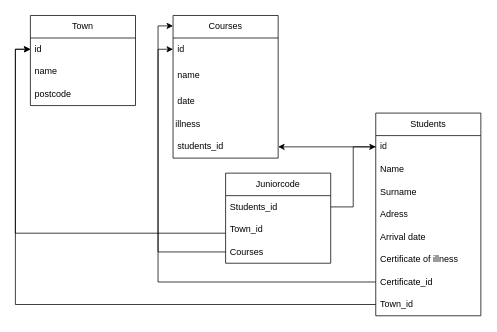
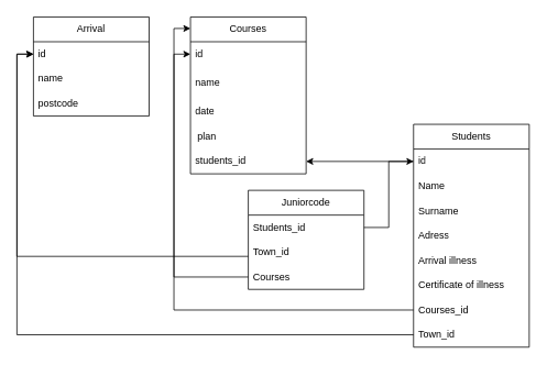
  <mxCell id="0" />
  <mxCell id="1" parent="0" />
- <mxCell id="2" value="Town" style="swimlane;fontStyle=0;childLayout=stackLayout;horizontal=1;startSize=30;horizontalStack=0;resizeParent=1;resizeParentMax=0;resizeLast=0;collapsible=1;marginBottom=0;whiteSpace=wrap;html=1;" vertex="1" parent="1"><mxGeometry x="40" y="20" width="140" height="120" as="geometry" /></mxCell>
+ <mxCell id="2" value="Arrival" style="swimlane;fontStyle=0;childLayout=stackLayout;horizontal=1;startSize=30;horizontalStack=0;resizeParent=1;resizeParentMax=0;resizeLast=0;collapsible=1;marginBottom=0;whiteSpace=wrap;html=1;" vertex="1" parent="1"><mxGeometry x="40" y="20" width="140" height="120" as="geometry" /></mxCell>
  <mxCell id="3" value="id" style="text;strokeColor=none;fillColor=none;align=left;verticalAlign=middle;spacingLeft=4;spacingRight=4;overflow=hidden;points=[[0,0.5],[1,0.5]];portConstraint=eastwest;rotatable=0;whiteSpace=wrap;html=1;" vertex="1" parent="2"><mxGeometry y="30" width="140" height="30" as="geometry" /></mxCell>
  <mxCell id="4" value="name" style="text;strokeColor=none;fillColor=none;align=left;verticalAlign=middle;spacingLeft=4;spacingRight=4;overflow=hidden;points=[[0,0.5],[1,0.5]];portConstraint=eastwest;rotatable=0;whiteSpace=wrap;html=1;" vertex="1" parent="2"><mxGeometry y="60" width="140" height="30" as="geometry" /></mxCell>
  <mxCell id="5" value="postcode" style="text;strokeColor=none;fillColor=none;align=left;verticalAlign=middle;spacingLeft=4;spacingRight=4;overflow=hidden;points=[[0,0.5],[1,0.5]];portConstraint=eastwest;rotatable=0;whiteSpace=wrap;html=1;" vertex="1" parent="2"><mxGeometry y="90" width="140" height="30" as="geometry" /></mxCell>
  <mxCell id="6" value="Courses" style="swimlane;fontStyle=0;childLayout=stackLayout;horizontal=1;startSize=30;horizontalStack=0;resizeParent=1;resizeParentMax=0;resizeLast=0;collapsible=1;marginBottom=0;whiteSpace=wrap;html=1;" vertex="1" parent="1"><mxGeometry x="230" y="20" width="140" height="190" as="geometry" /></mxCell>
  <mxCell id="7" value="id" style="text;strokeColor=none;fillColor=none;align=left;verticalAlign=middle;spacingLeft=4;spacingRight=4;overflow=hidden;points=[[0,0.5],[1,0.5]];portConstraint=eastwest;rotatable=0;whiteSpace=wrap;html=1;" vertex="1" parent="6"><mxGeometry y="30" width="140" height="30" as="geometry" /></mxCell>
  <mxCell id="8" value="name" style="text;strokeColor=none;fillColor=none;align=left;verticalAlign=middle;spacingLeft=4;spacingRight=4;overflow=hidden;points=[[0,0.5],[1,0.5]];portConstraint=eastwest;rotatable=0;whiteSpace=wrap;html=1;" vertex="1" parent="6"><mxGeometry y="60" width="140" height="40" as="geometry" /></mxCell>
  <mxCell id="9" value="date" style="text;strokeColor=none;fillColor=none;align=left;verticalAlign=middle;spacingLeft=4;spacingRight=4;overflow=hidden;points=[[0,0.5],[1,0.5]];portConstraint=eastwest;rotatable=0;whiteSpace=wrap;html=1;" vertex="1" parent="6"><mxGeometry y="100" width="140" height="30" as="geometry" /></mxCell>
  <mxCell id="10" style="text;strokeColor=none;fillColor=none;align=left;verticalAlign=middle;spacingLeft=4;spacingRight=4;overflow=hidden;points=[[0,0.5],[1,0.5]];portConstraint=eastwest;rotatable=0;whiteSpace=wrap;html=1;" vertex="1" parent="6"><mxGeometry y="130" width="140" height="30" as="geometry" /></mxCell>
  <mxCell id="11" value="students_id" style="text;strokeColor=none;fillColor=none;align=left;verticalAlign=middle;spacingLeft=4;spacingRight=4;overflow=hidden;points=[[0,0.5],[1,0.5]];portConstraint=eastwest;rotatable=0;whiteSpace=wrap;html=1;" vertex="1" parent="6"><mxGeometry y="160" width="140" height="30" as="geometry" /></mxCell>
- <mxCell id="12" value="illness" style="text;html=1;align=center;verticalAlign=middle;whiteSpace=wrap;rounded=0;" vertex="1" parent="1"><mxGeometry x="220" y="150" width="60" height="30" as="geometry" /></mxCell>
+ <mxCell id="12" value="plan" style="text;html=1;align=center;verticalAlign=middle;whiteSpace=wrap;rounded=0;" vertex="1" parent="1"><mxGeometry x="220" y="150" width="60" height="30" as="geometry" /></mxCell>
  <mxCell id="13" value="Students" style="swimlane;fontStyle=0;childLayout=stackLayout;horizontal=1;startSize=30;horizontalStack=0;resizeParent=1;resizeParentMax=0;resizeLast=0;collapsible=1;marginBottom=0;whiteSpace=wrap;html=1;" vertex="1" parent="1"><mxGeometry x="500" y="150" width="140" height="270" as="geometry" /></mxCell>
  <mxCell id="14" value="id" style="text;strokeColor=none;fillColor=none;align=left;verticalAlign=middle;spacingLeft=4;spacingRight=4;overflow=hidden;points=[[0,0.5],[1,0.5]];portConstraint=eastwest;rotatable=0;whiteSpace=wrap;html=1;" vertex="1" parent="13"><mxGeometry y="30" width="140" height="30" as="geometry" /></mxCell>
  <mxCell id="15" value="Name" style="text;strokeColor=none;fillColor=none;align=left;verticalAlign=middle;spacingLeft=4;spacingRight=4;overflow=hidden;points=[[0,0.5],[1,0.5]];portConstraint=eastwest;rotatable=0;whiteSpace=wrap;html=1;" vertex="1" parent="13"><mxGeometry y="60" width="140" height="30" as="geometry" /></mxCell>
  <mxCell id="16" value="Surname" style="text;strokeColor=none;fillColor=none;align=left;verticalAlign=middle;spacingLeft=4;spacingRight=4;overflow=hidden;points=[[0,0.5],[1,0.5]];portConstraint=eastwest;rotatable=0;whiteSpace=wrap;html=1;" vertex="1" parent="13"><mxGeometry y="90" width="140" height="30" as="geometry" /></mxCell>
  <mxCell id="17" value="Adress" style="text;strokeColor=none;fillColor=none;align=left;verticalAlign=middle;spacingLeft=4;spacingRight=4;overflow=hidden;points=[[0,0.5],[1,0.5]];portConstraint=eastwest;rotatable=0;whiteSpace=wrap;html=1;" vertex="1" parent="13"><mxGeometry y="120" width="140" height="30" as="geometry" /></mxCell>
- <mxCell id="18" value="Arrival date" style="text;strokeColor=none;fillColor=none;align=left;verticalAlign=middle;spacingLeft=4;spacingRight=4;overflow=hidden;points=[[0,0.5],[1,0.5]];portConstraint=eastwest;rotatable=0;whiteSpace=wrap;html=1;" vertex="1" parent="13"><mxGeometry y="150" width="140" height="30" as="geometry" /></mxCell>
+ <mxCell id="18" value="Arrival illness" style="text;strokeColor=none;fillColor=none;align=left;verticalAlign=middle;spacingLeft=4;spacingRight=4;overflow=hidden;points=[[0,0.5],[1,0.5]];portConstraint=eastwest;rotatable=0;whiteSpace=wrap;html=1;" vertex="1" parent="13"><mxGeometry y="150" width="140" height="30" as="geometry" /></mxCell>
  <mxCell id="19" value="Certificate of illness" style="text;strokeColor=none;fillColor=none;align=left;verticalAlign=middle;spacingLeft=4;spacingRight=4;overflow=hidden;points=[[0,0.5],[1,0.5]];portConstraint=eastwest;rotatable=0;whiteSpace=wrap;html=1;" vertex="1" parent="13"><mxGeometry y="180" width="140" height="30" as="geometry" /></mxCell>
- <mxCell id="20" value="Certificate_id" style="text;strokeColor=none;fillColor=none;align=left;verticalAlign=middle;spacingLeft=4;spacingRight=4;overflow=hidden;points=[[0,0.5],[1,0.5]];portConstraint=eastwest;rotatable=0;whiteSpace=wrap;html=1;" vertex="1" parent="13"><mxGeometry y="210" width="140" height="30" as="geometry" /></mxCell>
+ <mxCell id="20" value="Courses_id" style="text;strokeColor=none;fillColor=none;align=left;verticalAlign=middle;spacingLeft=4;spacingRight=4;overflow=hidden;points=[[0,0.5],[1,0.5]];portConstraint=eastwest;rotatable=0;whiteSpace=wrap;html=1;" vertex="1" parent="13"><mxGeometry y="210" width="140" height="30" as="geometry" /></mxCell>
  <mxCell id="21" value="Town_id" style="text;strokeColor=none;fillColor=none;align=left;verticalAlign=middle;spacingLeft=4;spacingRight=4;overflow=hidden;points=[[0,0.5],[1,0.5]];portConstraint=eastwest;rotatable=0;whiteSpace=wrap;html=1;" vertex="1" parent="13"><mxGeometry y="240" width="140" height="30" as="geometry" /></mxCell>
  <mxCell id="22" style="edgeStyle=orthogonalEdgeStyle;rounded=0;orthogonalLoop=1;jettySize=auto;html=1;entryX=0;entryY=0.5;entryDx=0;entryDy=0;" edge="1" parent="1" source="20" target="7"><mxGeometry relative="1" as="geometry" /></mxCell>
  <mxCell id="23" style="edgeStyle=orthogonalEdgeStyle;rounded=0;orthogonalLoop=1;jettySize=auto;html=1;entryX=1;entryY=0.5;entryDx=0;entryDy=0;" edge="1" parent="1" source="14" target="11"><mxGeometry relative="1" as="geometry" /></mxCell>
  <mxCell id="24" style="edgeStyle=orthogonalEdgeStyle;rounded=0;orthogonalLoop=1;jettySize=auto;html=1;entryX=0;entryY=0.5;entryDx=0;entryDy=0;" edge="1" parent="1" source="21" target="3"><mxGeometry relative="1" as="geometry" /></mxCell>
  <mxCell id="25" value="Juniorcode" style="swimlane;fontStyle=0;childLayout=stackLayout;horizontal=1;startSize=30;horizontalStack=0;resizeParent=1;resizeParentMax=0;resizeLast=0;collapsible=1;marginBottom=0;whiteSpace=wrap;html=1;" vertex="1" parent="1"><mxGeometry x="300" y="230" width="140" height="120" as="geometry" /></mxCell>
  <mxCell id="26" value="Students_id" style="text;strokeColor=none;fillColor=none;align=left;verticalAlign=middle;spacingLeft=4;spacingRight=4;overflow=hidden;points=[[0,0.5],[1,0.5]];portConstraint=eastwest;rotatable=0;whiteSpace=wrap;html=1;" vertex="1" parent="25"><mxGeometry y="30" width="140" height="30" as="geometry" /></mxCell>
  <mxCell id="27" value="Town_id" style="text;strokeColor=none;fillColor=none;align=left;verticalAlign=middle;spacingLeft=4;spacingRight=4;overflow=hidden;points=[[0,0.5],[1,0.5]];portConstraint=eastwest;rotatable=0;whiteSpace=wrap;html=1;" vertex="1" parent="25"><mxGeometry y="60" width="140" height="30" as="geometry" /></mxCell>
  <mxCell id="28" value="Courses" style="text;strokeColor=none;fillColor=none;align=left;verticalAlign=middle;spacingLeft=4;spacingRight=4;overflow=hidden;points=[[0,0.5],[1,0.5]];portConstraint=eastwest;rotatable=0;whiteSpace=wrap;html=1;" vertex="1" parent="25"><mxGeometry y="90" width="140" height="30" as="geometry" /></mxCell>
  <mxCell id="29" style="edgeStyle=orthogonalEdgeStyle;rounded=0;orthogonalLoop=1;jettySize=auto;html=1;entryX=0;entryY=0.073;entryDx=0;entryDy=0;entryPerimeter=0;" edge="1" parent="1" source="28" target="6"><mxGeometry relative="1" as="geometry" /></mxCell>
  <mxCell id="30" style="edgeStyle=orthogonalEdgeStyle;rounded=0;orthogonalLoop=1;jettySize=auto;html=1;entryX=0;entryY=0.5;entryDx=0;entryDy=0;" edge="1" parent="1" source="27" target="3"><mxGeometry relative="1" as="geometry"><Array as="points"><mxPoint x="20" y="310" /><mxPoint x="20" y="65" /></Array></mxGeometry></mxCell>
  <mxCell id="31" style="edgeStyle=orthogonalEdgeStyle;rounded=0;orthogonalLoop=1;jettySize=auto;html=1;" edge="1" parent="1" source="26" target="14"><mxGeometry relative="1" as="geometry" /></mxCell>
